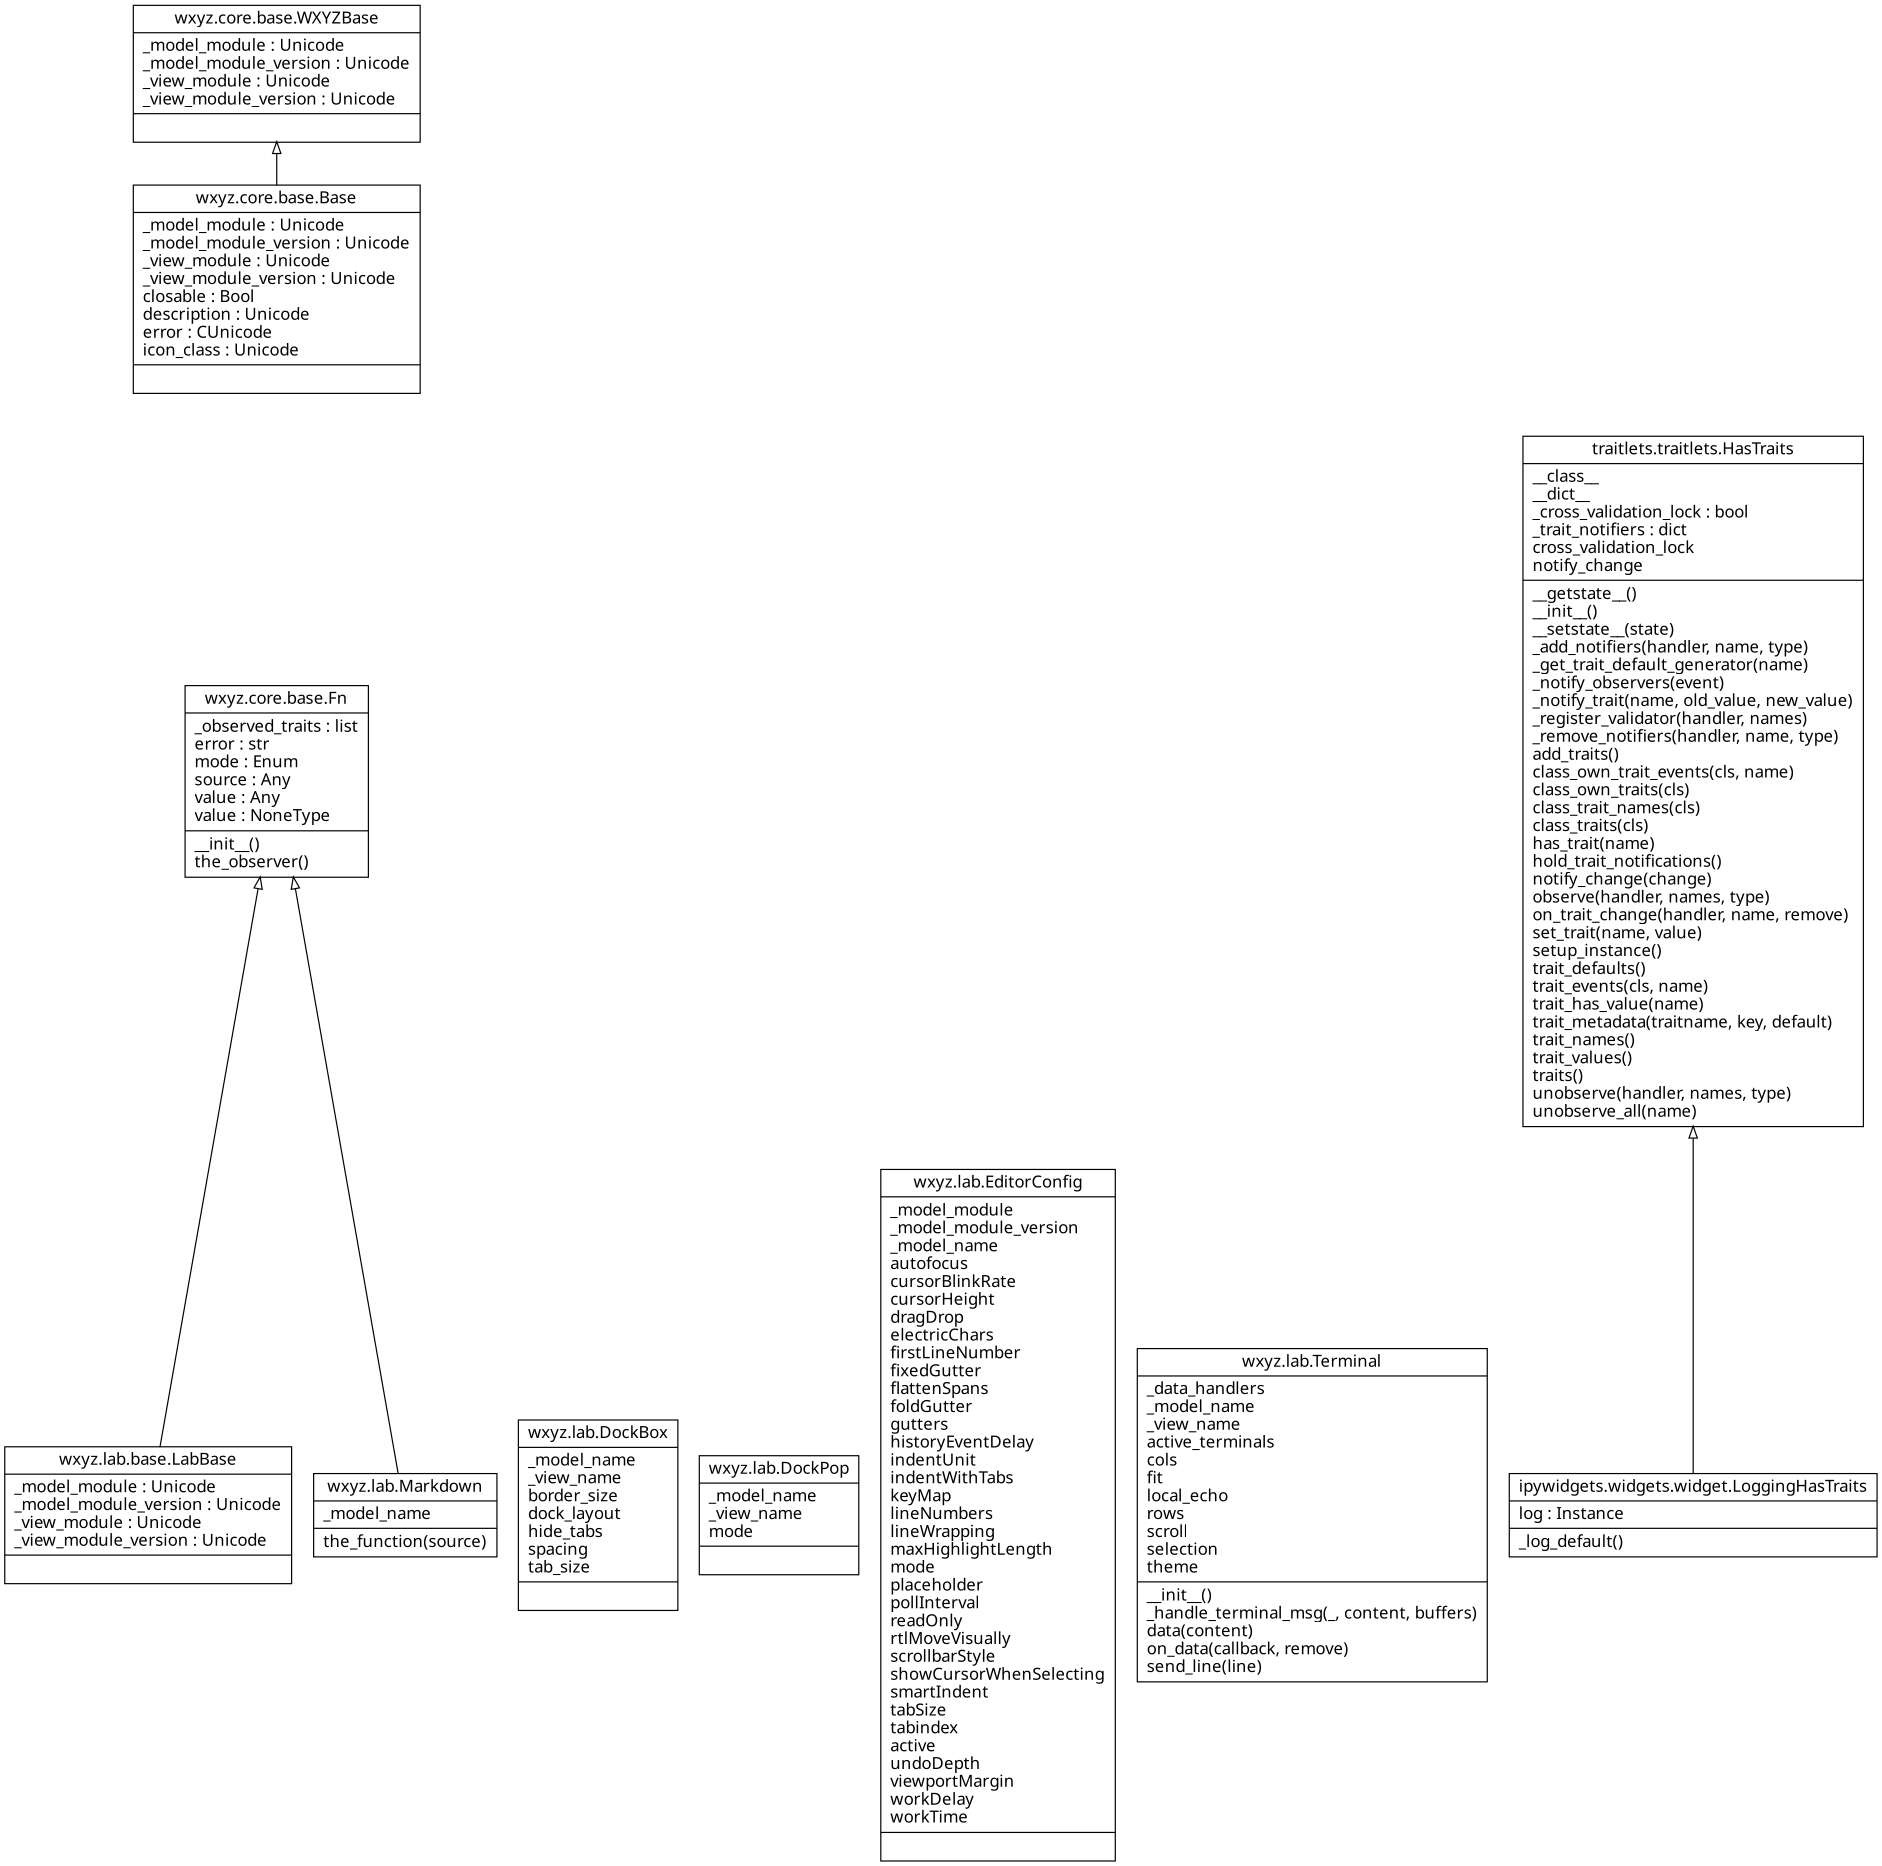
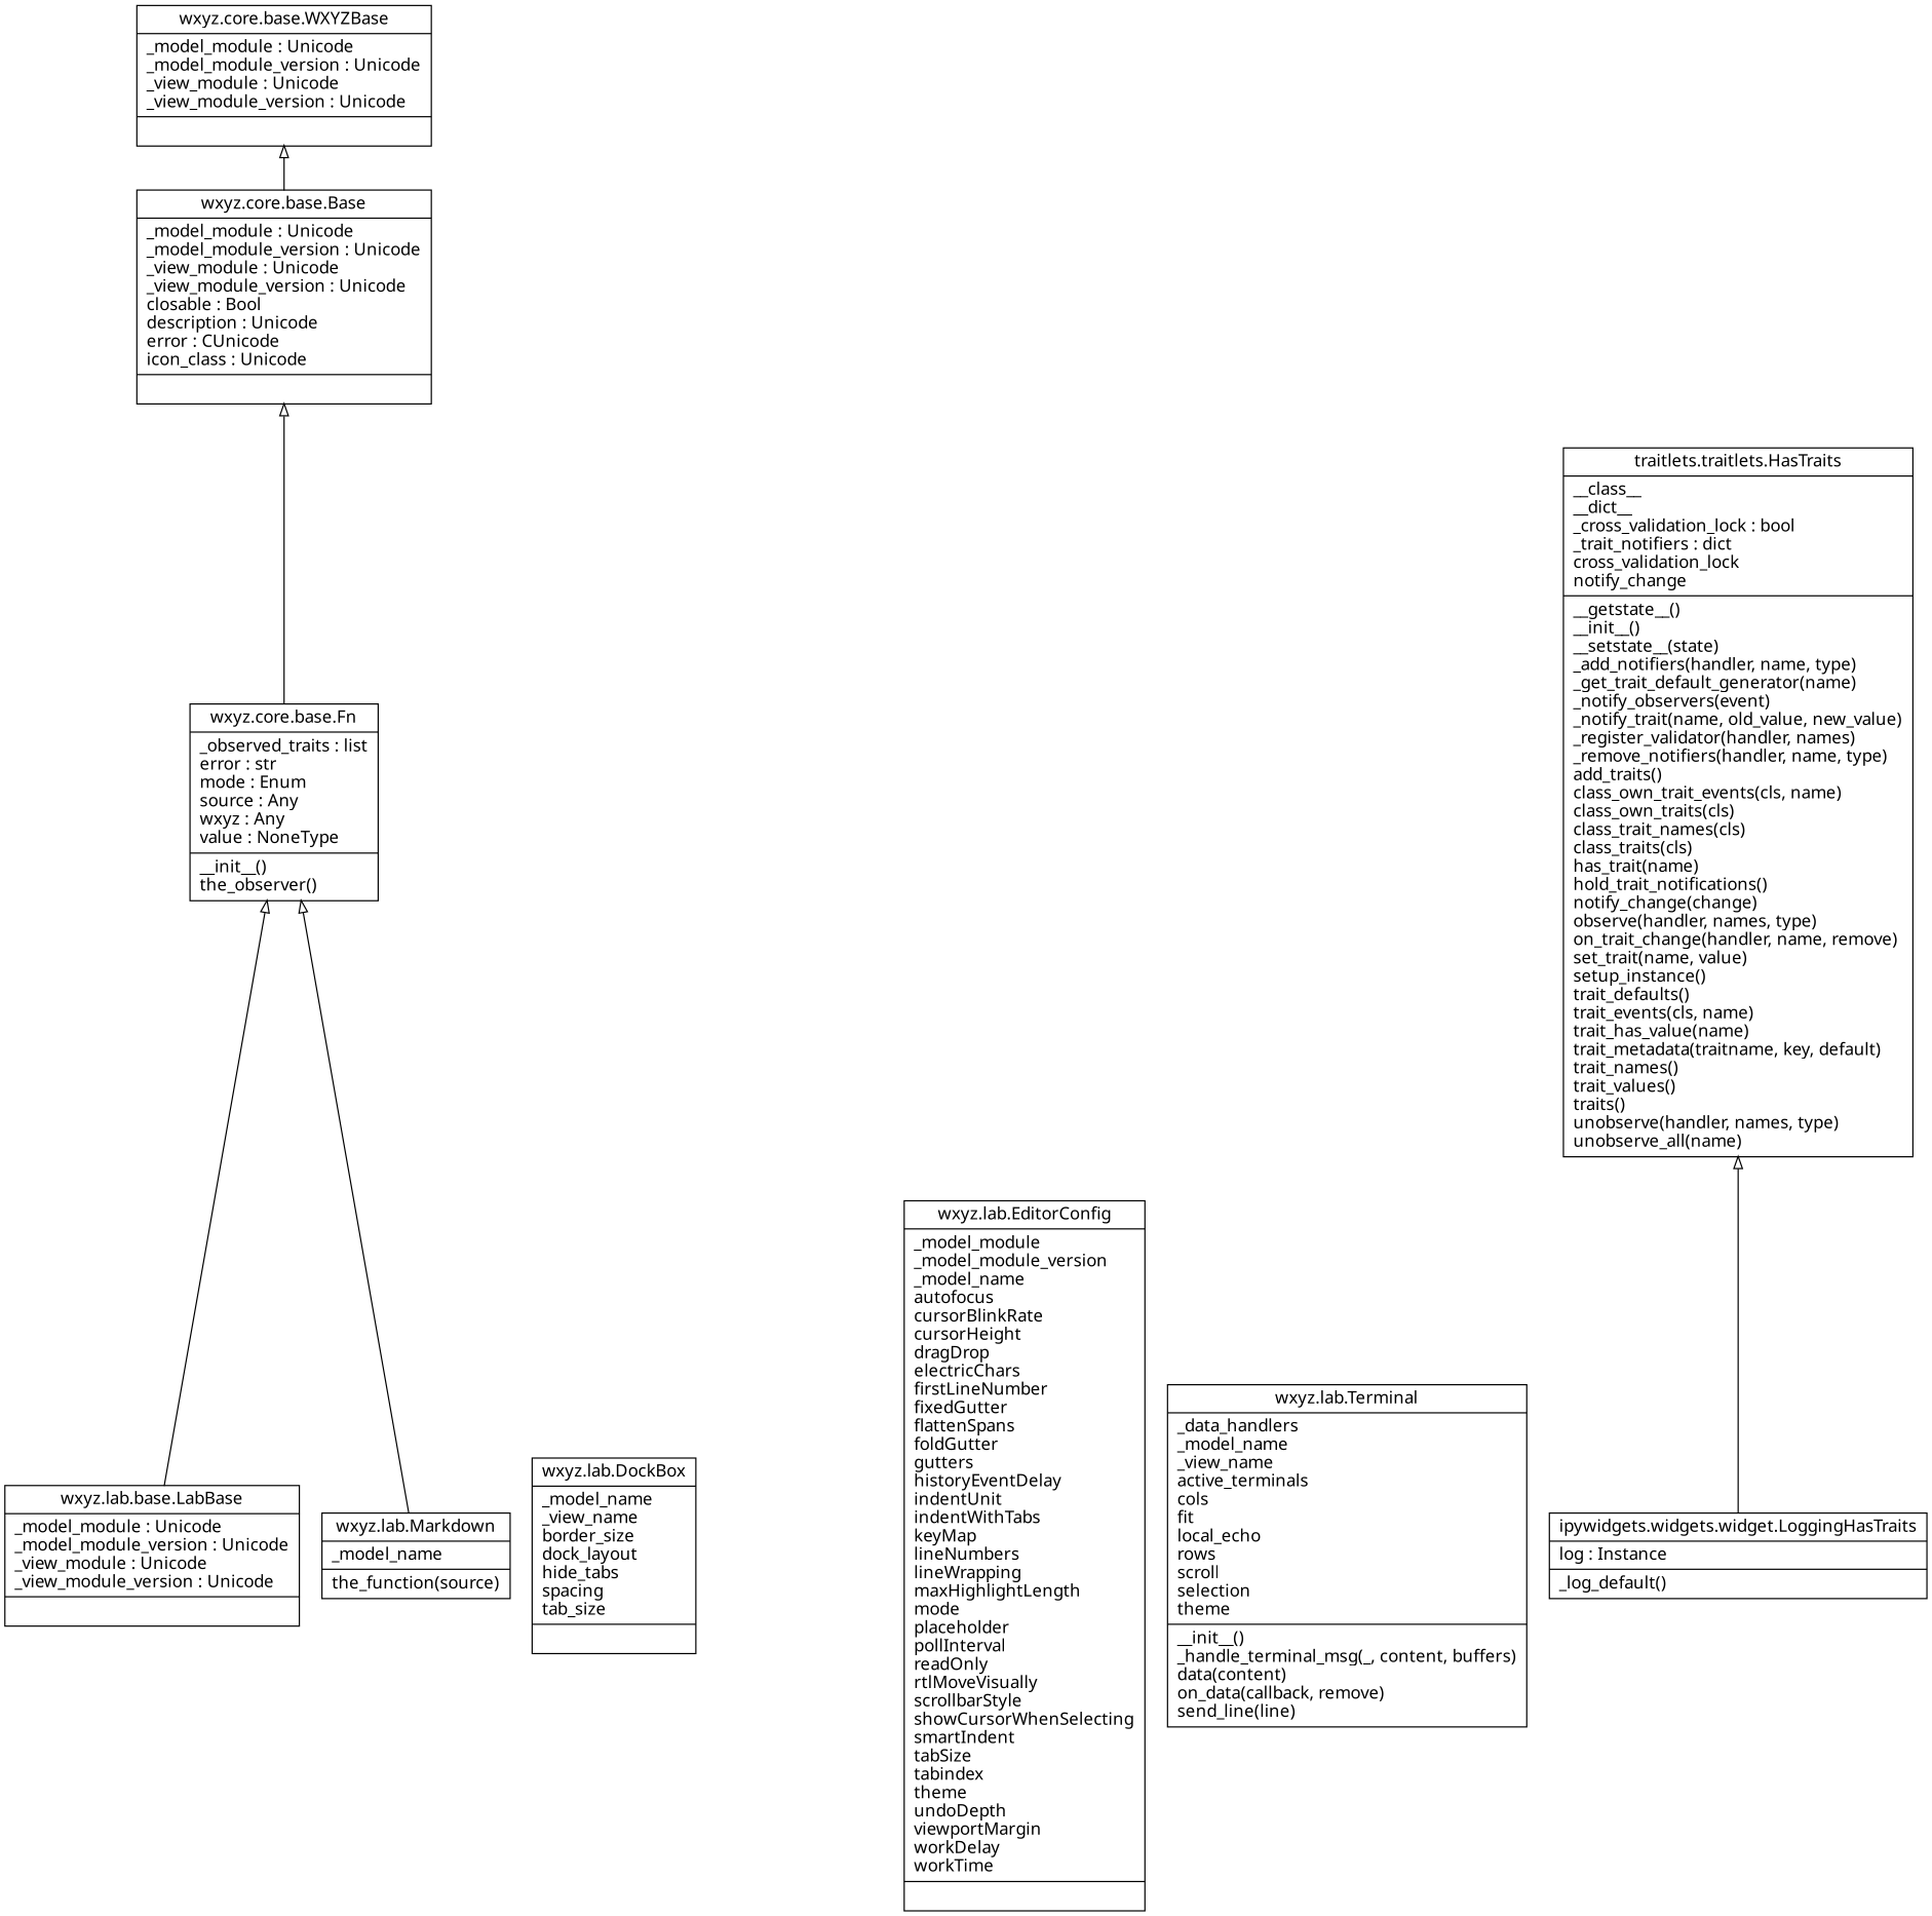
  digraph {
    fontname="sans-serif"
    rankdir=BT
    node [fontname="sans-serif" shape=record]
    edge [arrowhead=empty arrowtail=none fontname="sans-serif"]
    n1 [label="{wxyz.lab.base.LabBase|_model_module : Unicode\l_model_module_version : Unicode\l_view_module : Unicode\l_view_module_version : Unicode\l|}"]
-   n2 [label="{wxyz.core.base.Fn|_observed_traits : list\lerror : str\lmode : Enum\lsource : Any\lvalue : Any\lvalue : NoneType\l|__init__()\lthe_observer()\l}"]
+   n2 [label="{wxyz.core.base.Fn|_observed_traits : list\lerror : str\lmode : Enum\lsource : Any\lwxyz : Any\lvalue : NoneType\l|__init__()\lthe_observer()\l}"]
    n3 [label="{wxyz.core.base.Base|_model_module : Unicode\l_model_module_version : Unicode\l_view_module : Unicode\l_view_module_version : Unicode\lclosable : Bool\ldescription : Unicode\lerror : CUnicode\licon_class : Unicode\l|}"]
    n4 [label="{wxyz.core.base.WXYZBase|_model_module : Unicode\l_model_module_version : Unicode\l_view_module : Unicode\l_view_module_version : Unicode\l|}"]
    n5 [label="{wxyz.lab.DockBox|_model_name\l_view_name\lborder_size\ldock_layout\lhide_tabs\lspacing\ltab_size\l|}"]
-   n6 [label="{wxyz.lab.DockPop|_model_name\l_view_name\lmode\l|}"]
-   n7 [label="{wxyz.lab.EditorConfig|_model_module\l_model_module_version\l_model_name\lautofocus\lcursorBlinkRate\lcursorHeight\ldragDrop\lelectricChars\lfirstLineNumber\lfixedGutter\lflattenSpans\lfoldGutter\lgutters\lhistoryEventDelay\lindentUnit\lindentWithTabs\lkeyMap\llineNumbers\llineWrapping\lmaxHighlightLength\lmode\lplaceholder\lpollInterval\lreadOnly\lrtlMoveVisually\lscrollbarStyle\lshowCursorWhenSelecting\lsmartIndent\ltabSize\ltabindex\lactive\lundoDepth\lviewportMargin\lworkDelay\lworkTime\l|}"]
+   n7 [label="{wxyz.lab.EditorConfig|_model_module\l_model_module_version\l_model_name\lautofocus\lcursorBlinkRate\lcursorHeight\ldragDrop\lelectricChars\lfirstLineNumber\lfixedGutter\lflattenSpans\lfoldGutter\lgutters\lhistoryEventDelay\lindentUnit\lindentWithTabs\lkeyMap\llineNumbers\llineWrapping\lmaxHighlightLength\lmode\lplaceholder\lpollInterval\lreadOnly\lrtlMoveVisually\lscrollbarStyle\lshowCursorWhenSelecting\lsmartIndent\ltabSize\ltabindex\ltheme\lundoDepth\lviewportMargin\lworkDelay\lworkTime\l|}"]
    n8 [label="{wxyz.lab.Markdown|_model_name\l|the_function(source)\l}"]
    n9 [label="{wxyz.lab.Terminal|_data_handlers\l_model_name\l_view_name\lactive_terminals\lcols\lfit\llocal_echo\lrows\lscroll\lselection\ltheme\l|__init__()\l_handle_terminal_msg(_, content, buffers)\ldata(content)\lon_data(callback, remove)\lsend_line(line)\l}"]
    n10 [label="{ipywidgets.widgets.widget.LoggingHasTraits|log : Instance\l|_log_default()\l}"]
    n11 [label="{traitlets.traitlets.HasTraits|__class__\l__dict__\l_cross_validation_lock : bool\l_trait_notifiers : dict\lcross_validation_lock\lnotify_change\l|__getstate__()\l__init__()\l__setstate__(state)\l_add_notifiers(handler, name, type)\l_get_trait_default_generator(name)\l_notify_observers(event)\l_notify_trait(name, old_value, new_value)\l_register_validator(handler, names)\l_remove_notifiers(handler, name, type)\ladd_traits()\lclass_own_trait_events(cls, name)\lclass_own_traits(cls)\lclass_trait_names(cls)\lclass_traits(cls)\lhas_trait(name)\lhold_trait_notifications()\lnotify_change(change)\lobserve(handler, names, type)\lon_trait_change(handler, name, remove)\lset_trait(name, value)\lsetup_instance()\ltrait_defaults()\ltrait_events(cls, name)\ltrait_has_value(name)\ltrait_metadata(traitname, key, default)\ltrait_names()\ltrait_values()\ltraits()\lunobserve(handler, names, type)\lunobserve_all(name)\l}"]
    n1 -> n2
+   n2 -> n3
    n3 -> n4
    n8 -> n2
    n10 -> n11
  }
